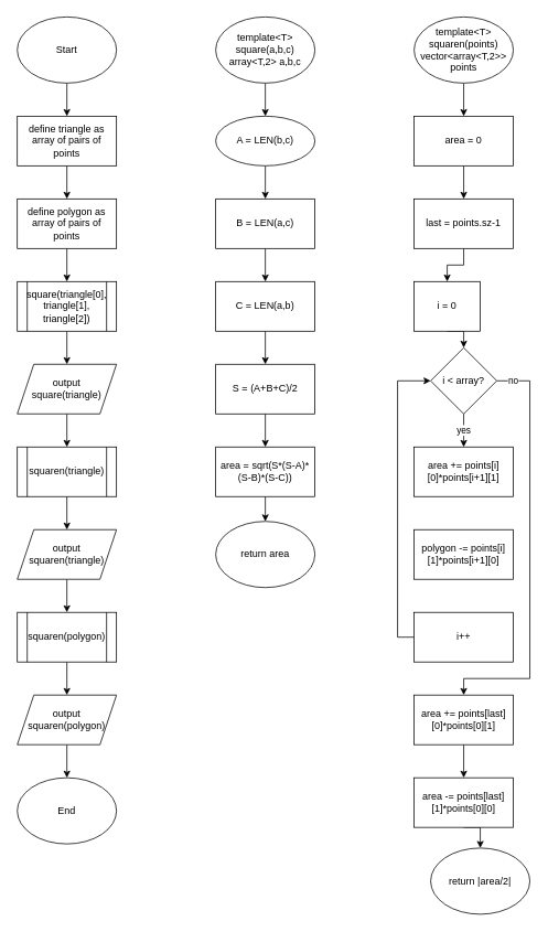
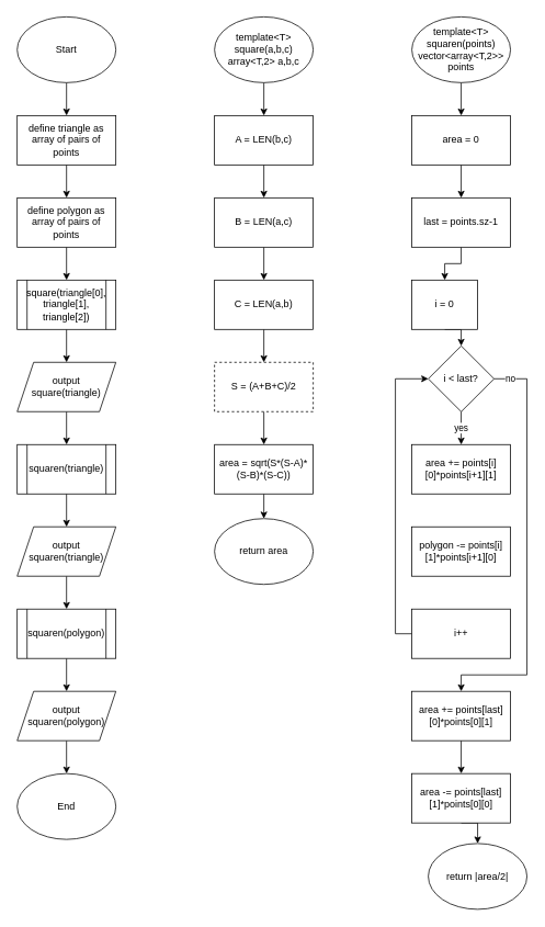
  <mxCell id="0" />
  <mxCell id="1" parent="0" />
  <mxCell id="2" style="edgeStyle=orthogonalEdgeStyle;rounded=0;orthogonalLoop=1;jettySize=auto;html=1;exitX=0.5;exitY=1;exitDx=0;exitDy=0;entryX=0.5;entryY=0;entryDx=0;entryDy=0;" edge="1" parent="1" source="3" target="7"><mxGeometry relative="1" as="geometry" /></mxCell>
  <mxCell id="3" value="&lt;div&gt;Start&lt;/div&gt;" style="ellipse;whiteSpace=wrap;html=1;" vertex="1" parent="1"><mxGeometry width="120" height="80" as="geometry" x="20" y="20" /></mxCell>
  <mxCell id="4" style="edgeStyle=orthogonalEdgeStyle;rounded=0;orthogonalLoop=1;jettySize=auto;html=1;exitX=0.5;exitY=1;exitDx=0;exitDy=0;entryX=0.5;entryY=0;entryDx=0;entryDy=0;" edge="1" parent="1" source="5" target="9"><mxGeometry relative="1" as="geometry" /></mxCell>
  <mxCell id="5" value="define polygon as array of pairs of points" style="rounded=0;whiteSpace=wrap;html=1;" vertex="1" parent="1"><mxGeometry y="240" width="120" height="60" as="geometry" x="20" /></mxCell>
  <mxCell id="6" style="edgeStyle=orthogonalEdgeStyle;rounded=0;orthogonalLoop=1;jettySize=auto;html=1;exitX=0.5;exitY=1;exitDx=0;exitDy=0;entryX=0.5;entryY=0;entryDx=0;entryDy=0;" edge="1" parent="1" source="7" target="5"><mxGeometry relative="1" as="geometry" /></mxCell>
  <mxCell id="7" value="define triangle as array of pairs of points" style="rounded=0;whiteSpace=wrap;html=1;" vertex="1" parent="1"><mxGeometry y="140" width="120" height="60" as="geometry" x="20" /></mxCell>
  <mxCell id="8" style="edgeStyle=orthogonalEdgeStyle;rounded=0;orthogonalLoop=1;jettySize=auto;html=1;exitX=0.5;exitY=1;exitDx=0;exitDy=0;entryX=0.5;entryY=0;entryDx=0;entryDy=0;" edge="1" parent="1" source="9" target="11"><mxGeometry relative="1" as="geometry" /></mxCell>
  <mxCell id="9" value="&lt;div&gt;square(triangle[0], triangle[1], triangle[2])&lt;/div&gt;" style="shape=process;whiteSpace=wrap;html=1;backgroundOutline=1;" vertex="1" parent="1"><mxGeometry y="340" width="120" height="60" as="geometry" x="20" /></mxCell>
  <mxCell id="10" style="edgeStyle=orthogonalEdgeStyle;rounded=0;orthogonalLoop=1;jettySize=auto;html=1;exitX=0.5;exitY=1;exitDx=0;exitDy=0;entryX=0.5;entryY=0;entryDx=0;entryDy=0;" edge="1" parent="1" source="11" target="13"><mxGeometry relative="1" as="geometry" /></mxCell>
  <mxCell id="11" value="output square(triangle)" style="shape=parallelogram;perimeter=parallelogramPerimeter;whiteSpace=wrap;html=1;fixedSize=1;" vertex="1" parent="1"><mxGeometry y="440" width="120" height="60" as="geometry" x="20" /></mxCell>
  <mxCell id="12" style="edgeStyle=orthogonalEdgeStyle;rounded=0;orthogonalLoop=1;jettySize=auto;html=1;exitX=0.5;exitY=1;exitDx=0;exitDy=0;entryX=0.5;entryY=0;entryDx=0;entryDy=0;" edge="1" parent="1" source="13" target="15"><mxGeometry relative="1" as="geometry" /></mxCell>
  <mxCell id="13" value="squaren(triangle)" style="shape=process;whiteSpace=wrap;html=1;backgroundOutline=1;" vertex="1" parent="1"><mxGeometry y="540" width="120" height="60" as="geometry" x="20" /></mxCell>
  <mxCell id="14" style="edgeStyle=orthogonalEdgeStyle;rounded=0;orthogonalLoop=1;jettySize=auto;html=1;exitX=0.5;exitY=1;exitDx=0;exitDy=0;entryX=0.5;entryY=0;entryDx=0;entryDy=0;" edge="1" parent="1" source="15" target="17"><mxGeometry relative="1" as="geometry" /></mxCell>
  <mxCell id="15" value="output squaren(triangle)" style="shape=parallelogram;perimeter=parallelogramPerimeter;whiteSpace=wrap;html=1;fixedSize=1;" vertex="1" parent="1"><mxGeometry y="640" width="120" height="60" as="geometry" x="20" /></mxCell>
  <mxCell id="16" style="edgeStyle=orthogonalEdgeStyle;rounded=0;orthogonalLoop=1;jettySize=auto;html=1;exitX=0.5;exitY=1;exitDx=0;exitDy=0;entryX=0.5;entryY=0;entryDx=0;entryDy=0;" edge="1" parent="1" source="17" target="19"><mxGeometry relative="1" as="geometry" /></mxCell>
  <mxCell id="17" value="squaren(polygon)" style="shape=process;whiteSpace=wrap;html=1;backgroundOutline=1;" vertex="1" parent="1"><mxGeometry y="740" width="120" height="60" as="geometry" x="20" /></mxCell>
  <mxCell id="18" style="edgeStyle=orthogonalEdgeStyle;rounded=0;orthogonalLoop=1;jettySize=auto;html=1;exitX=0.5;exitY=1;exitDx=0;exitDy=0;entryX=0.5;entryY=0;entryDx=0;entryDy=0;" edge="1" parent="1" source="19" target="20"><mxGeometry relative="1" as="geometry" /></mxCell>
  <mxCell id="19" value="output squaren(polygon)" style="shape=parallelogram;perimeter=parallelogramPerimeter;whiteSpace=wrap;html=1;fixedSize=1;" vertex="1" parent="1"><mxGeometry y="840" width="120" height="60" as="geometry" x="20" /></mxCell>
  <mxCell id="20" value="End" style="ellipse;whiteSpace=wrap;html=1;" vertex="1" parent="1"><mxGeometry y="940" width="120" height="80" as="geometry" x="20" /></mxCell>
  <mxCell id="21" style="edgeStyle=orthogonalEdgeStyle;rounded=0;orthogonalLoop=1;jettySize=auto;html=1;exitX=0.5;exitY=1;exitDx=0;exitDy=0;entryX=0.5;entryY=0;entryDx=0;entryDy=0;" edge="1" parent="1" source="22" target="24"><mxGeometry relative="1" as="geometry" /></mxCell>
  <mxCell id="22" value="&lt;div&gt;template&amp;lt;T&amp;gt;&lt;br&gt;&lt;/div&gt;&lt;div&gt;square(a,b,c)&lt;/div&gt;&lt;div&gt;array&amp;lt;T,2&amp;gt; a,b,c&lt;br&gt;&lt;/div&gt;" style="ellipse;whiteSpace=wrap;html=1;" vertex="1" parent="1"><mxGeometry x="260" width="120" height="80" as="geometry" y="20" /></mxCell>
  <mxCell id="23" style="edgeStyle=orthogonalEdgeStyle;rounded=0;orthogonalLoop=1;jettySize=auto;html=1;exitX=0.5;exitY=1;exitDx=0;exitDy=0;entryX=0.5;entryY=0;entryDx=0;entryDy=0;" edge="1" parent="1" source="24" target="26"><mxGeometry relative="1" as="geometry" /></mxCell>
- <mxCell id="24" value="A = LEN(b,c)" style="ellipse;whiteSpace=wrap;html=1;" vertex="1" parent="1"><mxGeometry x="260" y="140" width="120" height="60" as="geometry" /></mxCell>
+ <mxCell id="24" value="A = LEN(b,c)" style="rounded=0;whiteSpace=wrap;html=1;" vertex="1" parent="1"><mxGeometry x="260" y="140" width="120" height="60" as="geometry" /></mxCell>
  <mxCell id="25" style="edgeStyle=orthogonalEdgeStyle;rounded=0;orthogonalLoop=1;jettySize=auto;html=1;exitX=0.5;exitY=1;exitDx=0;exitDy=0;entryX=0.5;entryY=0;entryDx=0;entryDy=0;" edge="1" parent="1" source="26" target="28"><mxGeometry relative="1" as="geometry" /></mxCell>
  <mxCell id="26" value="B = LEN(a,c)" style="rounded=0;whiteSpace=wrap;html=1;" vertex="1" parent="1"><mxGeometry x="260" y="240" width="120" height="60" as="geometry" /></mxCell>
  <mxCell id="27" style="edgeStyle=orthogonalEdgeStyle;rounded=0;orthogonalLoop=1;jettySize=auto;html=1;exitX=0.5;exitY=1;exitDx=0;exitDy=0;entryX=0.5;entryY=0;entryDx=0;entryDy=0;" edge="1" parent="1" source="28" target="30"><mxGeometry relative="1" as="geometry" /></mxCell>
  <mxCell id="28" value="C = LEN(a,b)" style="rounded=0;whiteSpace=wrap;html=1;" vertex="1" parent="1"><mxGeometry x="260" y="340" width="120" height="60" as="geometry" /></mxCell>
  <mxCell id="29" style="edgeStyle=orthogonalEdgeStyle;rounded=0;orthogonalLoop=1;jettySize=auto;html=1;exitX=0.5;exitY=1;exitDx=0;exitDy=0;entryX=0.5;entryY=0;entryDx=0;entryDy=0;" edge="1" parent="1" source="30" target="32"><mxGeometry relative="1" as="geometry" /></mxCell>
- <mxCell id="30" value="S = (A+B+C)/2" style="rounded=0;whiteSpace=wrap;html=1;" vertex="1" parent="1"><mxGeometry x="260" y="440" width="120" height="60" as="geometry" /></mxCell>
+ <mxCell id="30" value="S = (A+B+C)/2" style="rounded=0;whiteSpace=wrap;html=1;dashed=1;" vertex="1" parent="1"><mxGeometry x="260" y="440" width="120" height="60" as="geometry" /></mxCell>
  <mxCell id="31" style="edgeStyle=orthogonalEdgeStyle;rounded=0;orthogonalLoop=1;jettySize=auto;html=1;exitX=0.5;exitY=1;exitDx=0;exitDy=0;entryX=0.5;entryY=0;entryDx=0;entryDy=0;" edge="1" parent="1" source="32" target="33"><mxGeometry relative="1" as="geometry" /></mxCell>
  <mxCell id="32" value="area = sqrt(S*(S-A)*(S-B)*(S-C))" style="rounded=0;whiteSpace=wrap;html=1;" vertex="1" parent="1"><mxGeometry x="260" y="540" width="120" height="60" as="geometry" /></mxCell>
  <mxCell id="33" value="return area" style="ellipse;whiteSpace=wrap;html=1;" vertex="1" parent="1"><mxGeometry x="260" y="630" width="120" height="80" as="geometry" /></mxCell>
  <mxCell id="34" style="edgeStyle=orthogonalEdgeStyle;rounded=0;orthogonalLoop=1;jettySize=auto;html=1;exitX=0.5;exitY=1;exitDx=0;exitDy=0;entryX=0.5;entryY=0;entryDx=0;entryDy=0;" edge="1" parent="1" source="35" target="37"><mxGeometry relative="1" as="geometry" /></mxCell>
  <mxCell id="35" value="&lt;div&gt;template&amp;lt;T&amp;gt;&lt;/div&gt;&lt;div&gt;squaren(points)&lt;/div&gt;&lt;div&gt;vector&amp;lt;array&amp;lt;T,2&amp;gt;&amp;gt; points&lt;br&gt;&lt;/div&gt;" style="ellipse;whiteSpace=wrap;html=1;" vertex="1" parent="1"><mxGeometry x="500" width="120" height="80" as="geometry" y="20" /></mxCell>
  <mxCell id="36" style="edgeStyle=orthogonalEdgeStyle;rounded=0;orthogonalLoop=1;jettySize=auto;html=1;exitX=0.5;exitY=1;exitDx=0;exitDy=0;entryX=0.5;entryY=0;entryDx=0;entryDy=0;" edge="1" parent="1" source="37" target="39"><mxGeometry relative="1" as="geometry" /></mxCell>
  <mxCell id="37" value="area = 0" style="rounded=0;whiteSpace=wrap;html=1;" vertex="1" parent="1"><mxGeometry x="500" y="140" width="120" height="60" as="geometry" /></mxCell>
  <mxCell id="38" style="edgeStyle=orthogonalEdgeStyle;rounded=0;orthogonalLoop=1;jettySize=auto;html=1;exitX=0.5;exitY=1;exitDx=0;exitDy=0;entryX=0.5;entryY=0;entryDx=0;entryDy=0;" edge="1" parent="1" source="39" target="41"><mxGeometry relative="1" as="geometry" /></mxCell>
  <mxCell id="39" value="last = points.sz-1" style="rounded=0;whiteSpace=wrap;html=1;" vertex="1" parent="1"><mxGeometry x="500" y="240" width="120" height="60" as="geometry" /></mxCell>
  <mxCell id="40" style="edgeStyle=orthogonalEdgeStyle;rounded=0;orthogonalLoop=1;jettySize=auto;html=1;exitX=0.5;exitY=1;exitDx=0;exitDy=0;entryX=0.5;entryY=0;entryDx=0;entryDy=0;" edge="1" parent="1" source="41" target="44"><mxGeometry relative="1" as="geometry" /></mxCell>
  <mxCell id="41" value="i = 0" style="rounded=0;whiteSpace=wrap;html=1;" vertex="1" parent="1"><mxGeometry x="500" y="340" width="80" height="60" as="geometry" /></mxCell>
  <mxCell id="42" value="yes" style="edgeStyle=orthogonalEdgeStyle;rounded=0;orthogonalLoop=1;jettySize=auto;html=1;exitX=0.5;exitY=1;exitDx=0;exitDy=0;entryX=0.5;entryY=0;entryDx=0;entryDy=0;" edge="1" parent="1" source="44" target="45"><mxGeometry relative="1" as="geometry" /></mxCell>
  <mxCell id="43" value="no" style="edgeStyle=orthogonalEdgeStyle;rounded=0;orthogonalLoop=1;jettySize=auto;html=1;exitX=1;exitY=0.5;exitDx=0;exitDy=0;entryX=0.5;entryY=0;entryDx=0;entryDy=0;" edge="1" parent="1" source="44" target="50"><mxGeometry x="-0.92" relative="1" as="geometry"><Array as="points"><mxPoint x="640" y="460" /><mxPoint x="640" y="820" /><mxPoint x="560" y="820" /></Array><mxPoint as="offset" /></mxGeometry></mxCell>
- <mxCell id="44" value="i &amp;lt; array?" style="rhombus;whiteSpace=wrap;html=1;" vertex="1" parent="1"><mxGeometry x="520" y="420" width="80" height="80" as="geometry" /></mxCell>
+ <mxCell id="44" value="i &amp;lt; last?" style="rhombus;whiteSpace=wrap;html=1;" vertex="1" parent="1"><mxGeometry x="520" y="420" width="80" height="80" as="geometry" /></mxCell>
  <mxCell id="45" value="area += points[i][0]*points[i+1][1]" style="rounded=0;whiteSpace=wrap;html=1;" vertex="1" parent="1"><mxGeometry x="500" y="540" width="120" height="60" as="geometry" /></mxCell>
  <mxCell id="46" value="polygon -= points[i][1]*points[i+1][0]" style="rounded=0;whiteSpace=wrap;html=1;" vertex="1" parent="1"><mxGeometry x="500" y="640" width="120" height="60" as="geometry" /></mxCell>
  <mxCell id="47" style="edgeStyle=orthogonalEdgeStyle;rounded=0;orthogonalLoop=1;jettySize=auto;html=1;exitX=0;exitY=0.5;exitDx=0;exitDy=0;entryX=0;entryY=0.5;entryDx=0;entryDy=0;" edge="1" parent="1" source="48" target="44"><mxGeometry relative="1" as="geometry" /></mxCell>
  <mxCell id="48" value="i++" style="rounded=0;whiteSpace=wrap;html=1;" vertex="1" parent="1"><mxGeometry x="500" y="740" width="120" height="60" as="geometry" /></mxCell>
  <mxCell id="49" style="edgeStyle=orthogonalEdgeStyle;rounded=0;orthogonalLoop=1;jettySize=auto;html=1;exitX=0.5;exitY=1;exitDx=0;exitDy=0;entryX=0.5;entryY=0;entryDx=0;entryDy=0;" edge="1" parent="1" source="50" target="52"><mxGeometry relative="1" as="geometry" /></mxCell>
  <mxCell id="50" value="area += points[last][0]*points[0][1]" style="rounded=0;whiteSpace=wrap;html=1;" vertex="1" parent="1"><mxGeometry x="500" y="840" width="120" height="60" as="geometry" /></mxCell>
  <mxCell id="51" style="edgeStyle=orthogonalEdgeStyle;rounded=0;orthogonalLoop=1;jettySize=auto;html=1;exitX=0.5;exitY=1;exitDx=0;exitDy=0;entryX=0.5;entryY=0;entryDx=0;entryDy=0;" edge="1" parent="1" source="52" target="53"><mxGeometry relative="1" as="geometry" /></mxCell>
  <mxCell id="52" value="area -= points[last][1]*points[0][0]" style="rounded=0;whiteSpace=wrap;html=1;" vertex="1" parent="1"><mxGeometry x="500" y="940" width="120" height="60" as="geometry" /></mxCell>
  <mxCell id="53" value="return |area/2|" style="ellipse;whiteSpace=wrap;html=1;" vertex="1" parent="1"><mxGeometry x="520" y="1025" width="120" height="80" as="geometry" /></mxCell>
